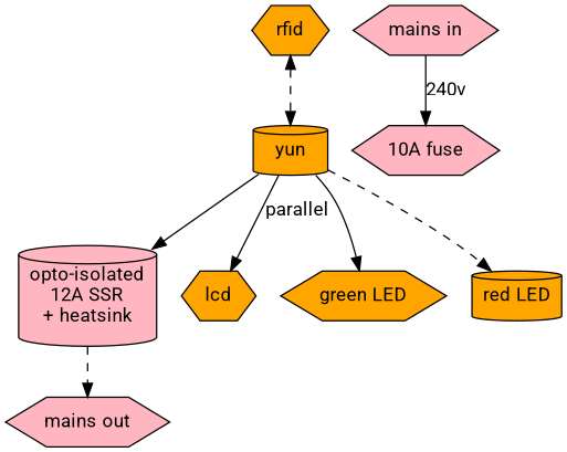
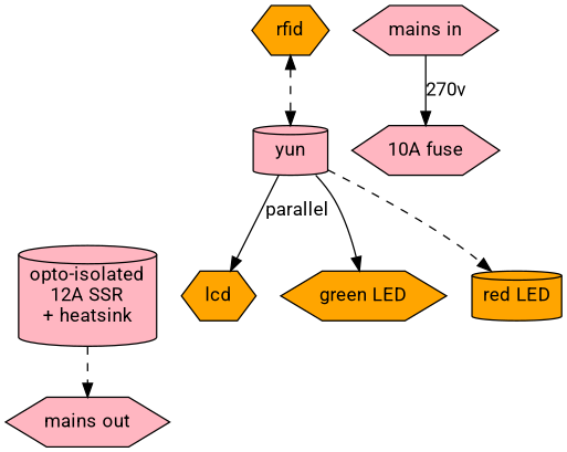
  strict digraph {
    fontname=Roboto
    node [fillcolor=orange fontname=Roboto shape=hexagon style=filled]
    edge [fontname=Roboto style=solid]
-   yun [shape=cylinder]
+   yun [fillcolor=lightpink shape=cylinder]
    n2 [fillcolor=lightpink label="opto-isolated\n12A SSR\n+ heatsink" shape=cylinder]
    lcd
    n4 [label="green LED"]
    n5 [label="red LED" shape=cylinder]
    n6 [fillcolor=lightpink label="mains out"]
    n7 [fillcolor=lightpink label="mains in"]
    n8 [fillcolor=lightpink label="10A fuse"]
    rfid
-   yun -> n2
    yun -> lcd [label=parallel]
    yun -> n4
    yun -> n5 [style=dashed]
    n2 -> n6 [style=dashed]
-   n7 -> n8 [label="240v"]
+   n7 -> n8 [label="270v"]
    rfid -> yun [dir=both style=dashed]
  }
